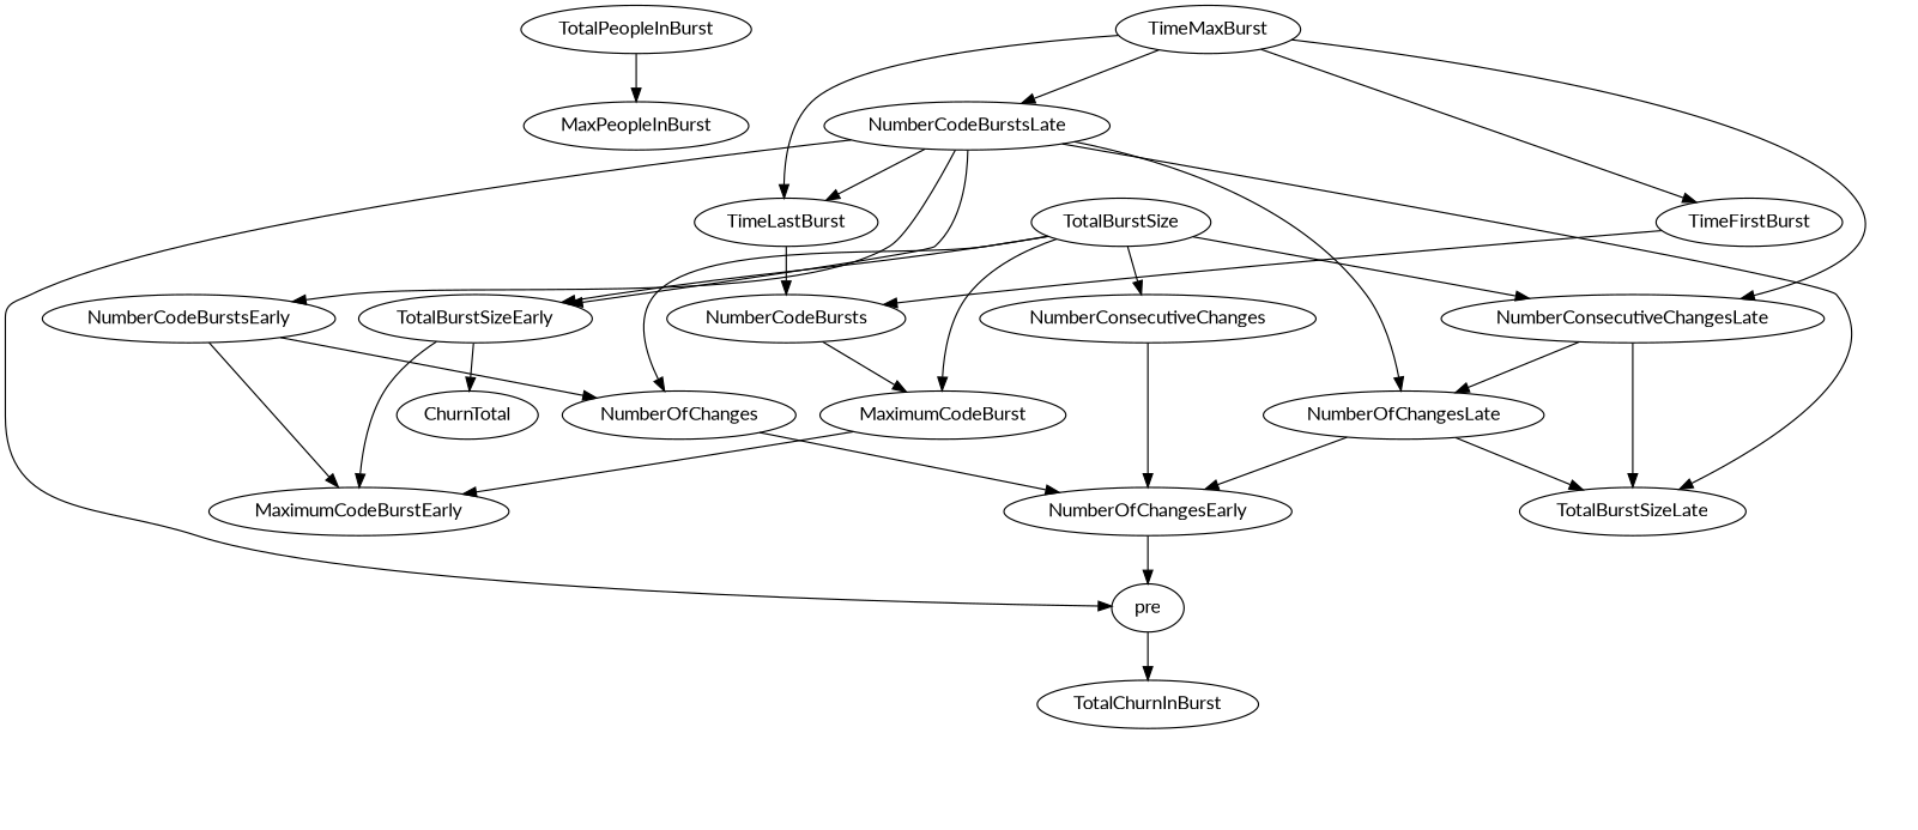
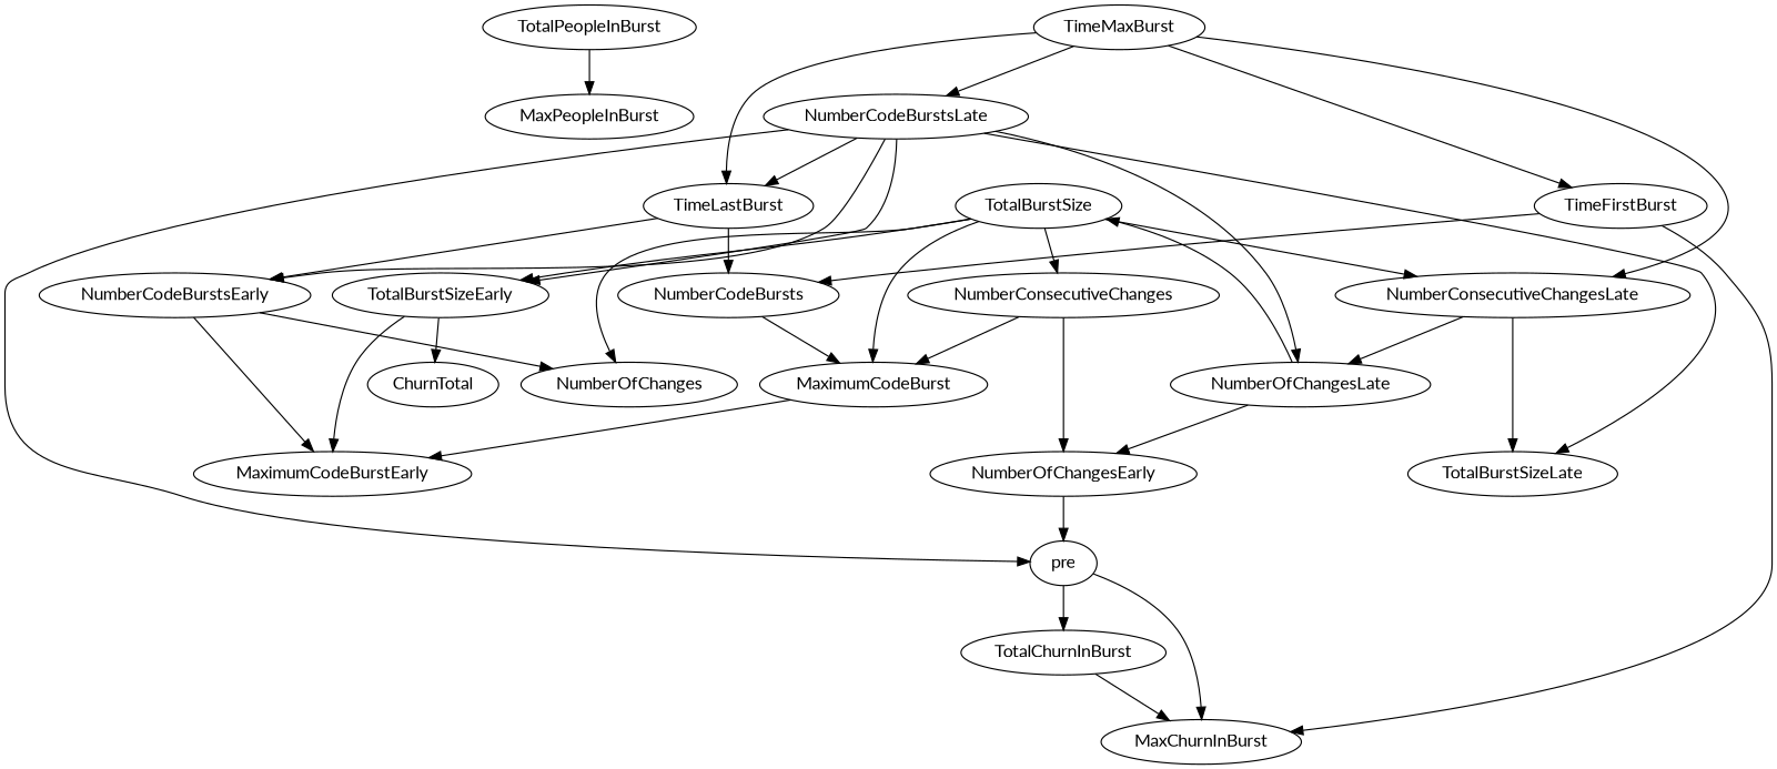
  digraph {
    fontname=Lato
    node [fontname=Lato]
    edge [fontname=Lato]
    TotalPeopleInBurst
    MaxPeopleInBurst
    NumberOfChanges
    NumberOfChangesEarly
    pre
    TotalBurstSize
    TotalBurstSizeEarly
    MaximumCodeBurst
    NumberConsecutiveChangesLate
    NumberConsecutiveChanges
    NumberCodeBurstsLate
    TotalBurstSizeLate
    NumberOfChangesLate
    NumberCodeBurstsEarly
    TimeLastBurst
    MaximumCodeBurstEarly
    ChurnTotal
    NumberCodeBursts
+   MaxChurnInBurst
    TotalChurnInBurst
    TimeFirstBurst
    TimeMaxBurst
    TotalPeopleInBurst -> MaxPeopleInBurst
-   NumberOfChanges -> NumberOfChangesEarly
    NumberOfChangesEarly -> pre
+   pre -> MaxChurnInBurst
    pre -> TotalChurnInBurst
    TotalBurstSize -> NumberOfChanges
    TotalBurstSize -> TotalBurstSizeEarly
    TotalBurstSize -> MaximumCodeBurst
    TotalBurstSize -> NumberConsecutiveChangesLate
    TotalBurstSize -> NumberConsecutiveChanges
    TotalBurstSizeEarly -> MaximumCodeBurstEarly
    TotalBurstSizeEarly -> ChurnTotal
    MaximumCodeBurst -> MaximumCodeBurstEarly
    NumberConsecutiveChangesLate -> TotalBurstSizeLate
    NumberConsecutiveChangesLate -> NumberOfChangesLate
    NumberConsecutiveChanges -> NumberOfChangesEarly
+   NumberConsecutiveChanges -> MaximumCodeBurst
    NumberCodeBurstsLate -> pre
    NumberCodeBurstsLate -> TotalBurstSizeEarly
    NumberCodeBurstsLate -> TotalBurstSizeLate
    NumberCodeBurstsLate -> NumberOfChangesLate
    NumberCodeBurstsLate -> NumberCodeBurstsEarly
    NumberCodeBurstsLate -> TimeLastBurst
    NumberOfChangesLate -> NumberOfChangesEarly
-   NumberOfChangesLate -> TotalBurstSizeLate
+   NumberOfChangesLate -> TotalBurstSize
    NumberCodeBurstsEarly -> NumberOfChanges
    NumberCodeBurstsEarly -> MaximumCodeBurstEarly
+   TimeLastBurst -> NumberCodeBurstsEarly
    TimeLastBurst -> NumberCodeBursts
    NumberCodeBursts -> MaximumCodeBurst
+   TotalChurnInBurst -> MaxChurnInBurst
    TimeFirstBurst -> NumberCodeBursts
+   TimeFirstBurst -> MaxChurnInBurst
    TimeMaxBurst -> NumberConsecutiveChangesLate
    TimeMaxBurst -> NumberCodeBurstsLate
    TimeMaxBurst -> TimeLastBurst
    TimeMaxBurst -> TimeFirstBurst
  }
